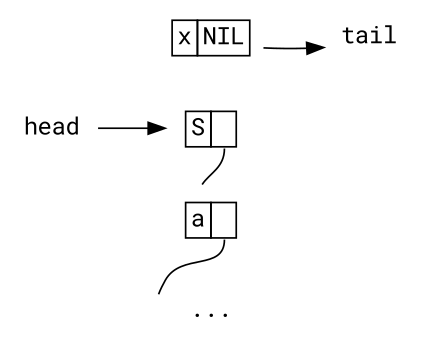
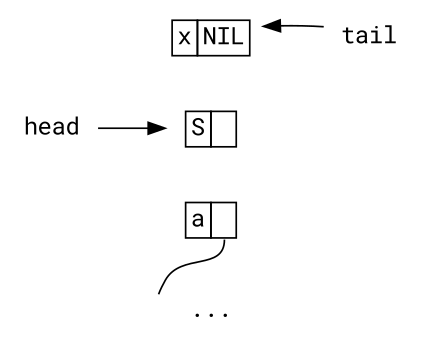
  digraph {
    fontname="Roboto Mono"
    rankdir=LR
    node [fontname="Roboto Mono" shape=plaintext]
    edge [fontname="Roboto Mono"]
    n1 [label=<<table BORDER="0" CELLBORDER="1" CELLSPACING="0">       <tr><td>S</td><td port="next"> </td></tr></table>>]
    n2 [label=<<table BORDER="0" CELLBORDER="1" CELLSPACING="0">        <tr><td port="key">a</td><td port="next"> </td></tr></table>>]
    n3 [label="..."]
    n4 [label=<<table BORDER="0" CELLBORDER="1" CELLSPACING="0">       <tr><td port="key">x</td><td>NIL</td></tr></table>>]
    head
    tail
    subgraph sub_1 {
      rank=same
      n1
      n2
      n3
      n4
    }
-   n1 -> n2 [headport=key tailport=next]
    n2 -> n3 [headport=w tailport=next]
    head -> n1
-   n4 -> tail
+   tail -> n4
  }
